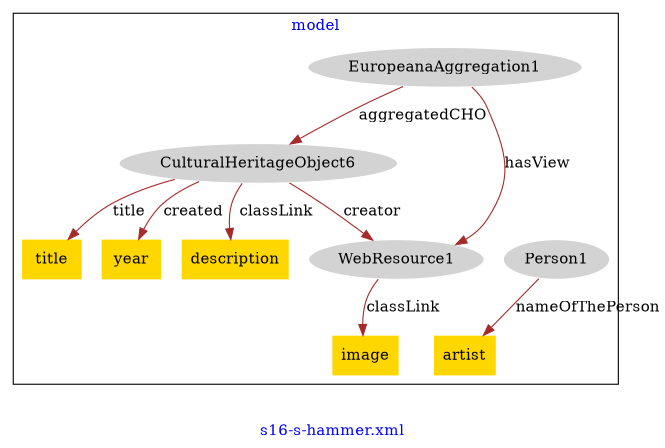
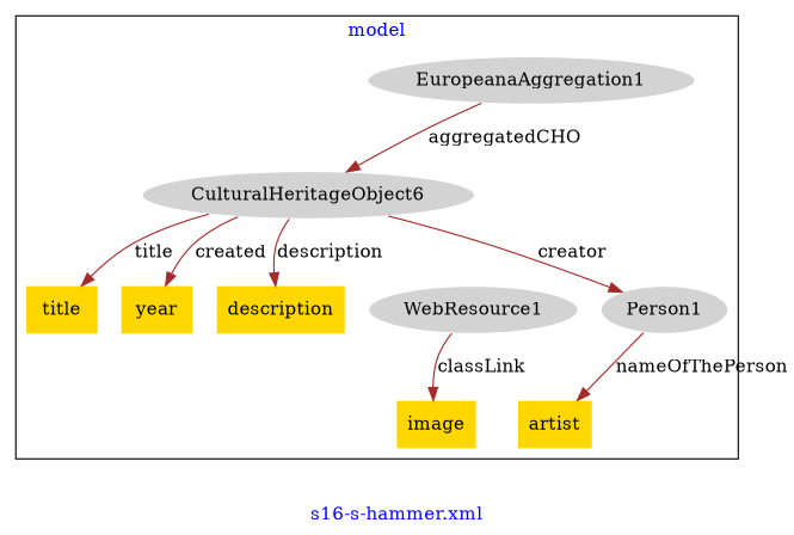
  digraph {
    fontcolor=blue
    label="s16-s-hammer.xml"
    remincross=true
    node [fillcolor=gold style=filled shape=plaintext]
    edge [color=brown fontcolor=black]
    n1 [color=white fillcolor=lightgray label=CulturalHeritageObject6 shape=""]
    n2 [color=white fillcolor=lightgray label=Person1 shape=""]
    n3 [color=white fillcolor=lightgray label=EuropeanaAggregation1 shape=""]
    n4 [color=white fillcolor=lightgray label=WebResource1 shape=""]
    n5 [label=title]
    n6 [label=description]
    n7 [label=image]
    n8 [label=artist]
    n9 [label=year]
    subgraph cluster_1 {
      label=model
      n1
      n2
      n3
      n4
      n5
      n6
      n7
      n8
      n9
    }
-   n1 -> n4 [label=creator]
+   n1 -> n2 [label=creator]
    n1 -> n5 [label=title]
-   n1 -> n6 [label=classLink]
+   n1 -> n6 [label=description]
    n1 -> n9 [label=created]
    n2 -> n8 [label=nameOfThePerson]
    n3 -> n1 [label=aggregatedCHO]
-   n3 -> n4 [label=hasView]
    n4 -> n7 [label=classLink]
  }
